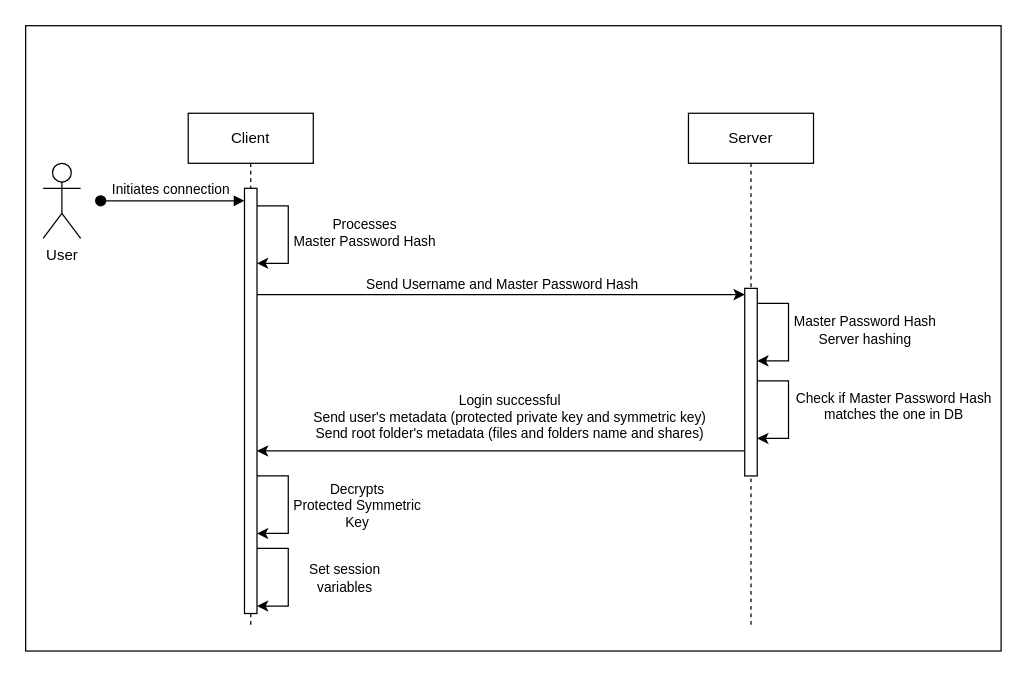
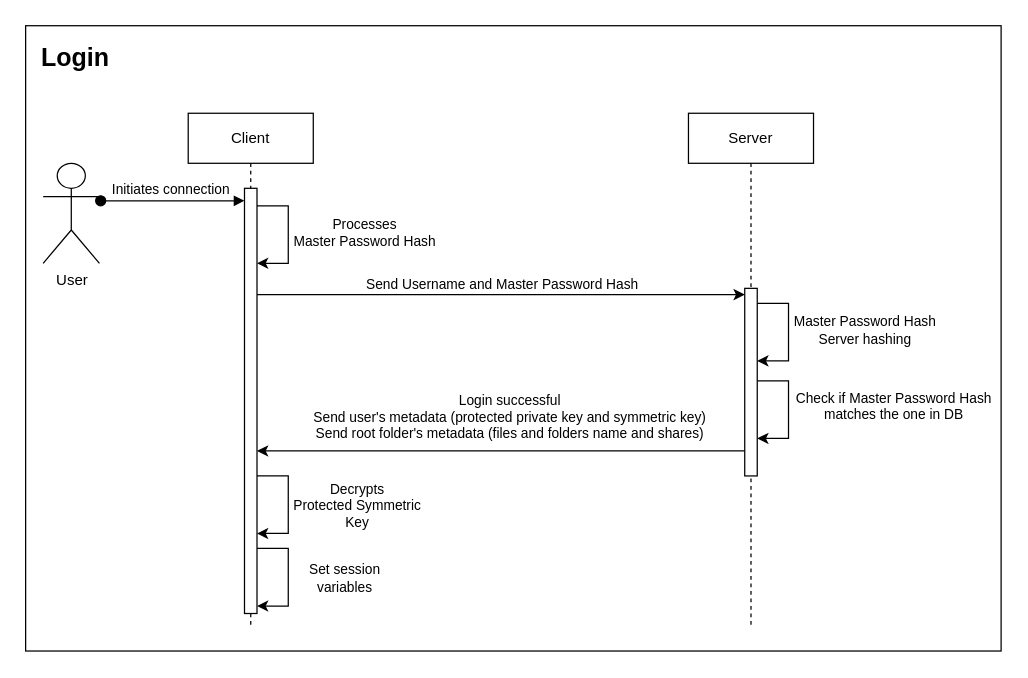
  <mxCell id="0" />
  <mxCell id="1" parent="0" />
  <mxCell id="2" value="" style="rounded=0;whiteSpace=wrap;html=1;fillColor=none;" parent="1" vertex="1"><mxGeometry x="20" y="20" width="780" height="500" as="geometry" /></mxCell>
  <mxCell id="3" value="Client" style="shape=umlLifeline;perimeter=lifelinePerimeter;whiteSpace=wrap;html=1;container=1;dropTarget=0;collapsible=0;recursiveResize=0;outlineConnect=0;portConstraint=eastwest;newEdgeStyle={&quot;edgeStyle&quot;:&quot;elbowEdgeStyle&quot;,&quot;elbow&quot;:&quot;vertical&quot;,&quot;curved&quot;:0,&quot;rounded&quot;:0};" parent="1" vertex="1"><mxGeometry x="150" y="90" width="100" height="410" as="geometry" /></mxCell>
  <mxCell id="4" value="Server" style="shape=umlLifeline;perimeter=lifelinePerimeter;whiteSpace=wrap;html=1;container=1;dropTarget=0;collapsible=0;recursiveResize=0;outlineConnect=0;portConstraint=eastwest;newEdgeStyle={&quot;edgeStyle&quot;:&quot;elbowEdgeStyle&quot;,&quot;elbow&quot;:&quot;vertical&quot;,&quot;curved&quot;:0,&quot;rounded&quot;:0};" parent="1" vertex="1"><mxGeometry x="550" y="90" width="100" height="410" as="geometry" /></mxCell>
  <mxCell id="5" value="" style="html=1;points=[[0,0,0,0,5],[0,1,0,0,-5],[1,0,0,0,5],[1,1,0,0,-5]];perimeter=orthogonalPerimeter;outlineConnect=0;targetShapes=umlLifeline;portConstraint=eastwest;newEdgeStyle={&quot;curved&quot;:0,&quot;rounded&quot;:0};" parent="4" vertex="1"><mxGeometry x="45" y="140" width="10" height="150" as="geometry" /></mxCell>
  <mxCell id="6" value="Initiates connection" style="html=1;verticalAlign=bottom;startArrow=oval;startFill=1;endArrow=block;startSize=8;curved=0;rounded=0;" parent="1" edge="1"><mxGeometry y="61" width="60" relative="1" as="geometry"><mxPoint x="196.1" y="170" as="sourcePoint" /><mxPoint x="196.1" y="170" as="targetPoint" /><mxPoint x="-60" y="-10" as="offset" /></mxGeometry></mxCell>
  <mxCell id="7" value="" style="html=1;verticalAlign=bottom;startArrow=oval;startFill=1;endArrow=block;startSize=8;curved=0;rounded=0;" parent="1" target="8" edge="1"><mxGeometry width="60" relative="1" as="geometry"><mxPoint x="80" y="160" as="sourcePoint" /><mxPoint x="199" y="160" as="targetPoint" /></mxGeometry></mxCell>
  <mxCell id="8" value="" style="html=1;points=[[0,0,0,0,5],[0,1,0,0,-5],[1,0,0,0,5],[1,1,0,0,-5]];perimeter=orthogonalPerimeter;outlineConnect=0;targetShapes=umlLifeline;portConstraint=eastwest;newEdgeStyle={&quot;curved&quot;:0,&quot;rounded&quot;:0};" parent="1" vertex="1"><mxGeometry x="195" y="150" width="10" height="340" as="geometry" /></mxCell>
  <mxCell id="9" value="" style="endArrow=classic;html=1;rounded=0;" parent="1" target="8" edge="1"><mxGeometry width="50" height="50" relative="1" as="geometry"><mxPoint x="205" y="164" as="sourcePoint" /><mxPoint x="205" y="180" as="targetPoint" /><Array as="points"><mxPoint x="230" y="164" /><mxPoint x="230" y="180" /><mxPoint x="230" y="210" /></Array></mxGeometry></mxCell>
  <mxCell id="10" value="Processes&lt;br&gt;Master Password Hash" style="edgeLabel;html=1;align=center;verticalAlign=middle;resizable=0;points=[];" parent="9" vertex="1" connectable="0"><mxGeometry x="-0.018" y="1" relative="1" as="geometry"><mxPoint x="59" y="-1" as="offset" /></mxGeometry></mxCell>
  <mxCell id="11" value="" style="endArrow=classic;html=1;rounded=0;entryX=0;entryY=0;entryDx=0;entryDy=5;entryPerimeter=0;" parent="1" target="5" edge="1"><mxGeometry width="50" height="50" relative="1" as="geometry"><mxPoint x="205" y="235" as="sourcePoint" /><mxPoint x="590" y="235" as="targetPoint" /></mxGeometry></mxCell>
  <mxCell id="12" value="Send Username and Master Password Hash" style="edgeLabel;html=1;align=center;verticalAlign=middle;resizable=0;points=[];" parent="11" vertex="1" connectable="0"><mxGeometry x="-0.208" relative="1" as="geometry"><mxPoint x="41" y="-9" as="offset" /></mxGeometry></mxCell>
  <mxCell id="13" value="" style="endArrow=classic;html=1;rounded=0;" parent="1" edge="1"><mxGeometry width="50" height="50" relative="1" as="geometry"><mxPoint x="605" y="242" as="sourcePoint" /><mxPoint x="605" y="288" as="targetPoint" /><Array as="points"><mxPoint x="630" y="242" /><mxPoint x="630" y="258" /><mxPoint x="630" y="288" /></Array></mxGeometry></mxCell>
  <mxCell id="14" value="Master Password Hash&lt;br&gt;Server hashing" style="edgeLabel;html=1;align=center;verticalAlign=middle;resizable=0;points=[];" parent="13" vertex="1" connectable="0"><mxGeometry x="-0.018" y="1" relative="1" as="geometry"><mxPoint x="59" y="-1" as="offset" /></mxGeometry></mxCell>
  <mxCell id="15" value="" style="endArrow=classic;html=1;rounded=0;" parent="1" edge="1"><mxGeometry width="50" height="50" relative="1" as="geometry"><mxPoint x="605" y="304" as="sourcePoint" /><mxPoint x="605" y="350" as="targetPoint" /><Array as="points"><mxPoint x="630" y="304" /><mxPoint x="630" y="320" /><mxPoint x="630" y="350" /></Array></mxGeometry></mxCell>
  <mxCell id="16" value="Check if Master Password Hash&lt;br&gt;matches the one in DB&lt;sub&gt;&lt;br&gt;&lt;/sub&gt;" style="edgeLabel;html=1;align=center;verticalAlign=middle;resizable=0;points=[];" parent="15" vertex="1" connectable="0"><mxGeometry x="-0.018" y="1" relative="1" as="geometry"><mxPoint x="82" y="-1" as="offset" /></mxGeometry></mxCell>
  <mxCell id="17" value="" style="endArrow=none;html=1;rounded=0;entryX=0;entryY=0;entryDx=0;entryDy=5;entryPerimeter=0;startArrow=classic;startFill=1;endFill=0;" parent="1" edge="1"><mxGeometry width="50" height="50" relative="1" as="geometry"><mxPoint x="205" y="360" as="sourcePoint" /><mxPoint x="595" y="360" as="targetPoint" /></mxGeometry></mxCell>
  <mxCell id="18" value="Login successful&lt;br&gt;Send user's metadata (protected private key and symmetric key)&lt;br&gt;&lt;font style=&quot;font-size: 11px;&quot;&gt;Send root folder's metadata (files and folders name and shares)&lt;br&gt;&lt;/font&gt;" style="edgeLabel;html=1;align=center;verticalAlign=middle;resizable=0;points=[];" parent="17" vertex="1" connectable="0"><mxGeometry x="-0.201" relative="1" as="geometry"><mxPoint x="45" y="-28" as="offset" /></mxGeometry></mxCell>
- <mxCell id="19" value="User" style="shape=umlActor;verticalLabelPosition=bottom;verticalAlign=top;html=1;" parent="1" vertex="1"><mxGeometry x="34" y="130" width="30" height="60" as="geometry" /></mxCell>
+ <mxCell id="19" value="User" style="shape=umlActor;verticalLabelPosition=bottom;verticalAlign=top;html=1;" parent="1" vertex="1"><mxGeometry x="34" y="130" width="45" height="80" as="geometry" /></mxCell>
  <mxCell id="20" value="" style="endArrow=classic;html=1;rounded=0;" parent="1" edge="1"><mxGeometry width="50" height="50" relative="1" as="geometry"><mxPoint x="205" y="380" as="sourcePoint" /><mxPoint x="205" y="426" as="targetPoint" /><Array as="points"><mxPoint x="230" y="380" /><mxPoint x="230" y="396" /><mxPoint x="230" y="426" /></Array></mxGeometry></mxCell>
  <mxCell id="21" value="Decrypts&lt;br&gt;Protected Symmetric&lt;br&gt;Key" style="edgeLabel;html=1;align=center;verticalAlign=middle;resizable=0;points=[];" parent="20" vertex="1" connectable="0"><mxGeometry x="-0.018" y="1" relative="1" as="geometry"><mxPoint x="53" y="1" as="offset" /></mxGeometry></mxCell>
+ <mxCell id="22" value="&lt;font style=&quot;font-size: 20px;&quot;&gt;&lt;b&gt;Login&lt;/b&gt;&lt;/font&gt;" style="text;html=1;strokeColor=none;fillColor=none;align=center;verticalAlign=middle;whiteSpace=wrap;rounded=0;" parent="1" vertex="1"><mxGeometry x="30" y="30" width="60" height="30" as="geometry" /></mxCell>
  <mxCell id="23" value="" style="endArrow=classic;html=1;rounded=0;" parent="1" edge="1"><mxGeometry width="50" height="50" relative="1" as="geometry"><mxPoint x="205" y="438" as="sourcePoint" /><mxPoint x="205" y="484" as="targetPoint" /><Array as="points"><mxPoint x="230" y="438" /><mxPoint x="230" y="454" /><mxPoint x="230" y="484" /></Array></mxGeometry></mxCell>
  <mxCell id="24" value="Set session&lt;br&gt;variables" style="edgeLabel;html=1;align=center;verticalAlign=middle;resizable=0;points=[];" parent="23" vertex="1" connectable="0"><mxGeometry x="-0.018" y="1" relative="1" as="geometry"><mxPoint x="43" y="1" as="offset" /></mxGeometry></mxCell>
